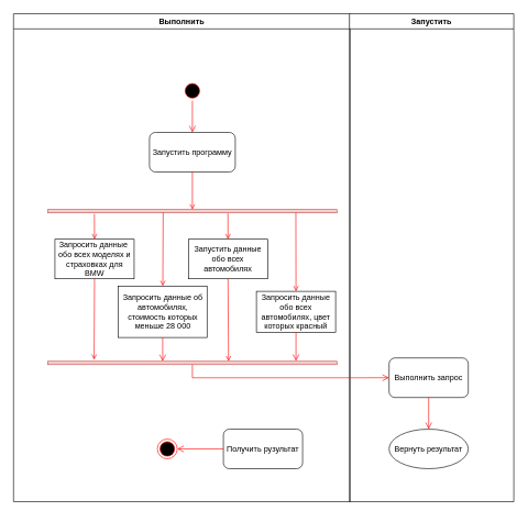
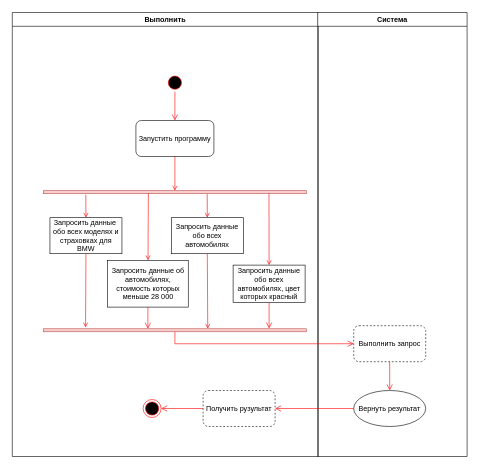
  <mxCell id="0" />
  <mxCell id="1" parent="0" />
  <mxCell id="2" value="Выполнить" style="swimlane;whiteSpace=wrap;startSize=23;" parent="1" vertex="1"><mxGeometry x="20" y="20" width="510" height="740" as="geometry" /></mxCell>
  <mxCell id="3" value="" style="ellipse;shape=startState;fillColor=#000000;strokeColor=#ff0000;strokeWidth=1;" parent="2" vertex="1"><mxGeometry x="256" y="102" width="30" height="30" as="geometry" /></mxCell>
  <mxCell id="4" value="" style="edgeStyle=elbowEdgeStyle;elbow=horizontal;verticalAlign=bottom;endArrow=open;endSize=8;strokeColor=#FF0000;endFill=1;rounded=0;exitX=0.5;exitY=1;exitDx=0;exitDy=0;entryX=0.5;entryY=0;entryDx=0;entryDy=0;" parent="2" source="3" target="5" edge="1"><mxGeometry x="40" y="20" as="geometry"><mxPoint x="313" y="112" as="targetPoint" /><Array as="points" /></mxGeometry></mxCell>
  <mxCell id="5" value="Запустить программу" style="rounded=1;whiteSpace=wrap;html=1;" parent="2" vertex="1"><mxGeometry x="206" y="180" width="130" height="60" as="geometry" /></mxCell>
  <mxCell id="6" value="" style="whiteSpace=wrap;strokeColor=#b85450;fillColor=#f8cecc;rotation=90;" parent="2" vertex="1"><mxGeometry x="268.5" y="80.5" width="5" height="438" as="geometry" /></mxCell>
  <mxCell id="7" value="" style="endArrow=open;strokeColor=#FF0000;endFill=1;rounded=0;entryX=0;entryY=0.5;entryDx=0;entryDy=0;exitX=0.5;exitY=1;exitDx=0;exitDy=0;" parent="2" source="5" edge="1" target="6"><mxGeometry relative="1" as="geometry"><mxPoint x="283" y="172" as="sourcePoint" /><mxPoint x="295.5" y="242.5" as="targetPoint" /></mxGeometry></mxCell>
  <mxCell id="8" value="" style="endArrow=open;strokeColor=#FF0000;endFill=1;rounded=0;exitX=1.32;exitY=0.839;exitDx=0;exitDy=0;exitPerimeter=0;entryX=0.5;entryY=0;entryDx=0;entryDy=0;" parent="2" source="6" target="9" edge="1"><mxGeometry relative="1" as="geometry"><mxPoint x="161" y="252" as="sourcePoint" /><mxPoint x="123" y="340" as="targetPoint" /></mxGeometry></mxCell>
  <mxCell id="9" value="Запросить данные&amp;nbsp; обо всех моделях и&lt;br/&gt;страховках для BMW" style="rounded=0;whiteSpace=wrap;html=1;" parent="2" vertex="1"><mxGeometry x="62.75" y="342" width="120" height="60" as="geometry" /></mxCell>
  <mxCell id="10" value="" style="endArrow=open;strokeColor=#FF0000;endFill=1;rounded=0;exitX=0.863;exitY=0.601;exitDx=0;exitDy=0;exitPerimeter=0;" parent="2" source="6" target="11" edge="1"><mxGeometry relative="1" as="geometry"><mxPoint x="200" y="262" as="sourcePoint" /><mxPoint x="202" y="422" as="targetPoint" /></mxGeometry></mxCell>
  <mxCell id="11" value="Запросить данные об автомобилях, стоимость которых меньше 28 000" style="rounded=0;whiteSpace=wrap;html=1;" parent="2" vertex="1"><mxGeometry x="158.75" y="413" width="134.5" height="78" as="geometry" /></mxCell>
  <mxCell id="12" value="" style="endArrow=open;strokeColor=#FF0000;endFill=1;rounded=0;exitX=1.137;exitY=0.377;exitDx=0;exitDy=0;exitPerimeter=0;entryX=0.5;entryY=0;entryDx=0;entryDy=0;" parent="2" source="6" target="13" edge="1"><mxGeometry relative="1" as="geometry"><mxPoint x="280" y="262" as="sourcePoint" /><mxPoint x="281.5" y="341.29" as="targetPoint" /></mxGeometry></mxCell>
- <mxCell id="13" value="Запустить данные обо всех автомобилях" style="rounded=0;whiteSpace=wrap;html=1;" parent="2" vertex="1"><mxGeometry x="265" y="342" width="120" height="60" as="geometry" /></mxCell>
+ <mxCell id="13" value="Запросить данные обо всех автомобилях" style="rounded=0;whiteSpace=wrap;html=1;" parent="2" vertex="1"><mxGeometry x="265" y="342" width="120" height="60" as="geometry" /></mxCell>
  <mxCell id="14" value="" style="endArrow=open;strokeColor=#FF0000;endFill=1;rounded=0;exitX=0.954;exitY=0.142;exitDx=0;exitDy=0;exitPerimeter=0;entryX=0.5;entryY=0;entryDx=0;entryDy=0;" parent="2" source="6" target="15" edge="1"><mxGeometry relative="1" as="geometry"><mxPoint x="384.5" y="290" as="sourcePoint" /><mxPoint x="361.5" y="422" as="targetPoint" /></mxGeometry></mxCell>
  <mxCell id="15" value="Запросить данные обо всех автомобилях, цвет которых красный" style="rounded=0;whiteSpace=wrap;html=1;" parent="2" vertex="1"><mxGeometry x="368" y="421" width="120" height="62" as="geometry" /></mxCell>
  <mxCell id="16" value="" style="endArrow=open;strokeColor=#FF0000;endFill=1;rounded=0;exitX=0.5;exitY=1;exitDx=0;exitDy=0;entryX=-0.455;entryY=0.84;entryDx=0;entryDy=0;entryPerimeter=0;" parent="2" source="9" edge="1" target="20"><mxGeometry relative="1" as="geometry"><mxPoint x="119.5" y="402" as="sourcePoint" /><mxPoint x="157" y="522" as="targetPoint" /></mxGeometry></mxCell>
  <mxCell id="17" value="" style="endArrow=open;strokeColor=#FF0000;endFill=1;rounded=0;exitX=0.5;exitY=1;exitDx=0;exitDy=0;entryX=0.003;entryY=0.375;entryDx=0;entryDy=0;entryPerimeter=0;" parent="2" source="13" edge="1" target="20"><mxGeometry relative="1" as="geometry"><mxPoint x="279.5" y="402" as="sourcePoint" /><mxPoint x="340" y="522" as="targetPoint" /></mxGeometry></mxCell>
  <mxCell id="18" value="" style="edgeStyle=elbowEdgeStyle;elbow=horizontal;verticalAlign=bottom;endArrow=open;endSize=8;strokeColor=#FF0000;endFill=1;rounded=0;exitX=0.5;exitY=1;exitDx=0;exitDy=0;entryX=0.003;entryY=0.603;entryDx=0;entryDy=0;entryPerimeter=0;" parent="2" source="11" target="20" edge="1"><mxGeometry x="-404.5" y="-108" as="geometry"><mxPoint x="199.5" y="522" as="targetPoint" /><mxPoint x="200.5" y="482" as="sourcePoint" /></mxGeometry></mxCell>
  <mxCell id="19" value="" style="edgeStyle=elbowEdgeStyle;elbow=horizontal;verticalAlign=bottom;endArrow=open;endSize=8;strokeColor=#FF0000;endFill=1;rounded=0;exitX=0.5;exitY=1;exitDx=0;exitDy=0;entryX=-0.089;entryY=0.141;entryDx=0;entryDy=0;entryPerimeter=0;" parent="2" source="15" edge="1" target="20"><mxGeometry x="-404.5" y="-108" as="geometry"><mxPoint x="420" y="522" as="targetPoint" /><mxPoint x="360.5" y="482" as="sourcePoint" /></mxGeometry></mxCell>
  <mxCell id="20" value="" style="whiteSpace=wrap;strokeColor=#b85450;fillColor=#f8cecc;rotation=90;" parent="2" vertex="1"><mxGeometry x="268.5" y="310.63" width="5" height="438" as="geometry" /></mxCell>
  <mxCell id="21" style="edgeStyle=orthogonalEdgeStyle;rounded=0;orthogonalLoop=1;jettySize=auto;html=1;entryX=1;entryY=0.5;entryDx=0;entryDy=0;strokeColor=#FF0000;align=center;verticalAlign=bottom;fontFamily=Helvetica;fontSize=11;fontColor=default;labelBackgroundColor=default;elbow=horizontal;endArrow=open;endFill=1;endSize=8;" edge="1" parent="2" source="22" target="23"><mxGeometry relative="1" as="geometry" /></mxCell>
- <mxCell id="22" value="Получить рузультат" style="rounded=1;whiteSpace=wrap;html=1;" parent="2" vertex="1"><mxGeometry x="318" y="630" width="120" height="60" as="geometry" /></mxCell>
+ <mxCell id="22" value="Получить рузультат" style="rounded=1;whiteSpace=wrap;html=1;dashed=1;" parent="2" vertex="1"><mxGeometry x="318" y="630" width="120" height="60" as="geometry" /></mxCell>
  <mxCell id="23" value="" style="ellipse;html=1;shape=endState;fillColor=#000000;strokeColor=#ff0000;" vertex="1" parent="2"><mxGeometry x="218" y="645" width="30" height="30" as="geometry" /></mxCell>
- <mxCell id="24" value="Запустить" style="swimlane;whiteSpace=wrap" parent="1" vertex="1"><mxGeometry x="529" y="20" width="249" height="740" as="geometry" /></mxCell>
- <mxCell id="25" value="Выполнить запрос" style="rounded=1;whiteSpace=wrap;html=1;" parent="24" vertex="1"><mxGeometry x="60" y="522" width="120" height="60" as="geometry" /></mxCell>
+ <mxCell id="24" value="Система" style="swimlane;whiteSpace=wrap" parent="1" vertex="1"><mxGeometry x="529" y="20" width="249" height="740" as="geometry" /></mxCell>
+ <mxCell id="25" value="Выполнить запрос" style="rounded=1;whiteSpace=wrap;html=1;dashed=1;" parent="24" vertex="1"><mxGeometry x="60" y="522" width="120" height="60" as="geometry" /></mxCell>
  <mxCell id="26" value="" style="edgeStyle=elbowEdgeStyle;elbow=horizontal;verticalAlign=bottom;endArrow=open;endSize=8;strokeColor=#FF0000;endFill=1;rounded=0" parent="24" target="27" edge="1"><mxGeometry x="-554.5" y="-148" as="geometry"><mxPoint x="139.5" y="622" as="targetPoint" /><mxPoint x="120" y="582" as="sourcePoint" /><Array as="points"><mxPoint x="120" y="582" /></Array></mxGeometry></mxCell>
  <mxCell id="27" value="Вернуть результат" style="ellipse;whiteSpace=wrap;html=1;" parent="24" vertex="1"><mxGeometry x="60" y="630" width="120" height="60" as="geometry" /></mxCell>
+ <mxCell id="28" value="" style="edgeStyle=elbowEdgeStyle;elbow=vertical;verticalAlign=bottom;endArrow=open;endSize=8;strokeColor=#FF0000;endFill=1;rounded=0;exitX=0;exitY=0.5;exitDx=0;exitDy=0;entryX=1;entryY=0.5;entryDx=0;entryDy=0;" parent="1" source="27" target="22" edge="1"><mxGeometry x="-1309" y="-110" as="geometry"><mxPoint x="488" y="680" as="targetPoint" /><mxPoint x="578" y="660" as="sourcePoint" /><Array as="points" /></mxGeometry></mxCell>
  <mxCell id="29" style="edgeStyle=orthogonalEdgeStyle;rounded=0;orthogonalLoop=1;jettySize=auto;html=1;strokeColor=#FF0000;align=center;verticalAlign=bottom;fontFamily=Helvetica;fontSize=11;fontColor=default;labelBackgroundColor=default;elbow=horizontal;endArrow=open;endFill=1;endSize=8;entryX=0;entryY=0.5;entryDx=0;entryDy=0;exitX=1;exitY=0.5;exitDx=0;exitDy=0;" edge="1" parent="1" source="20" target="25"><mxGeometry relative="1" as="geometry"><mxPoint x="498" y="590" as="targetPoint" /></mxGeometry></mxCell>
